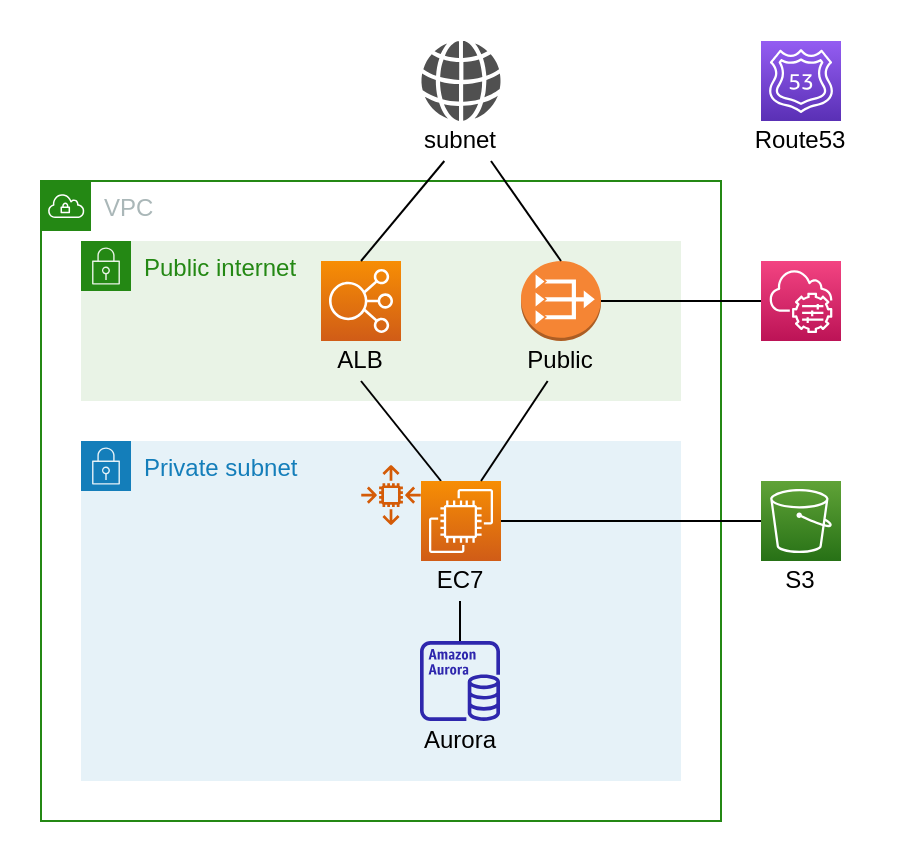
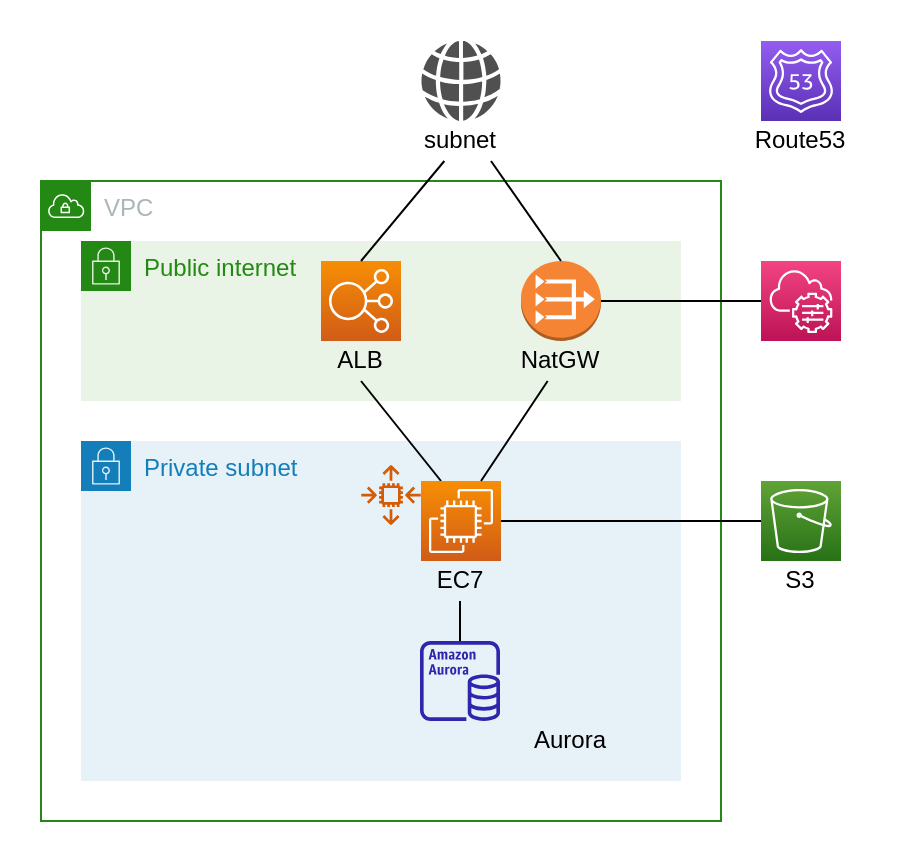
  <mxCell id="0" />
  <mxCell id="1" parent="0" />
  <mxCell id="2" value="Public internet" style="points=[[0,0],[0.25,0],[0.5,0],[0.75,0],[1,0],[1,0.25],[1,0.5],[1,0.75],[1,1],[0.75,1],[0.5,1],[0.25,1],[0,1],[0,0.75],[0,0.5],[0,0.25]];outlineConnect=0;gradientColor=none;html=1;whiteSpace=wrap;fontSize=12;fontStyle=0;container=1;pointerEvents=0;collapsible=0;recursiveResize=0;shape=mxgraph.aws4.group;grIcon=mxgraph.aws4.group_security_group;grStroke=0;strokeColor=#248814;fillColor=#E9F3E6;verticalAlign=top;align=left;spacingLeft=30;fontColor=#248814;dashed=0;" parent="1" vertex="1"><mxGeometry x="40" y="120" width="300" height="80" as="geometry" /></mxCell>
  <mxCell id="3" value="VPC" style="points=[[0,0],[0.25,0],[0.5,0],[0.75,0],[1,0],[1,0.25],[1,0.5],[1,0.75],[1,1],[0.75,1],[0.5,1],[0.25,1],[0,1],[0,0.75],[0,0.5],[0,0.25]];outlineConnect=0;gradientColor=none;html=1;whiteSpace=wrap;fontSize=12;fontStyle=0;shape=mxgraph.aws4.group;grIcon=mxgraph.aws4.group_vpc;strokeColor=#248814;fillColor=none;verticalAlign=top;align=left;spacingLeft=30;fontColor=#AAB7B8;dashed=0;" parent="2" vertex="1"><mxGeometry x="-20" y="-30" width="340" height="320" as="geometry" /></mxCell>
  <mxCell id="4" value="" style="sketch=0;points=[[0,0,0],[0.25,0,0],[0.5,0,0],[0.75,0,0],[1,0,0],[0,1,0],[0.25,1,0],[0.5,1,0],[0.75,1,0],[1,1,0],[0,0.25,0],[0,0.5,0],[0,0.75,0],[1,0.25,0],[1,0.5,0],[1,0.75,0]];outlineConnect=0;fontColor=#232F3E;gradientColor=#F78E04;gradientDirection=north;fillColor=#D05C17;strokeColor=#ffffff;dashed=0;verticalLabelPosition=bottom;verticalAlign=top;align=center;html=1;fontSize=12;fontStyle=0;aspect=fixed;shape=mxgraph.aws4.resourceIcon;resIcon=mxgraph.aws4.elastic_load_balancing;" parent="2" vertex="1"><mxGeometry x="120" y="10" width="40" height="40" as="geometry" /></mxCell>
  <mxCell id="5" value="ALB" style="text;html=1;strokeColor=none;fillColor=none;align=center;verticalAlign=middle;whiteSpace=wrap;rounded=0;" parent="2" vertex="1"><mxGeometry x="120" y="50" width="40" height="20" as="geometry" /></mxCell>
  <mxCell id="6" value="" style="outlineConnect=0;dashed=0;verticalLabelPosition=bottom;verticalAlign=top;align=center;html=1;shape=mxgraph.aws3.vpc_nat_gateway;fillColor=#F58534;gradientColor=none;" parent="2" vertex="1"><mxGeometry x="220" y="10" width="40" height="40" as="geometry" /></mxCell>
- <mxCell id="7" value="Public" style="text;html=1;strokeColor=none;fillColor=none;align=center;verticalAlign=middle;whiteSpace=wrap;rounded=0;" parent="2" vertex="1"><mxGeometry x="210" y="50" width="60" height="20" as="geometry" /></mxCell>
+ <mxCell id="7" value="NatGW" style="text;html=1;strokeColor=none;fillColor=none;align=center;verticalAlign=middle;whiteSpace=wrap;rounded=0;" parent="2" vertex="1"><mxGeometry x="210" y="50" width="60" height="20" as="geometry" /></mxCell>
  <mxCell id="8" value="Private subnet" style="points=[[0,0],[0.25,0],[0.5,0],[0.75,0],[1,0],[1,0.25],[1,0.5],[1,0.75],[1,1],[0.75,1],[0.5,1],[0.25,1],[0,1],[0,0.75],[0,0.5],[0,0.25]];outlineConnect=0;gradientColor=none;html=1;whiteSpace=wrap;fontSize=12;fontStyle=0;shape=mxgraph.aws4.group;grIcon=mxgraph.aws4.group_security_group;grStroke=0;strokeColor=#147EBA;fillColor=#E6F2F8;verticalAlign=top;align=left;spacingLeft=30;fontColor=#147EBA;dashed=0;" parent="1" vertex="1"><mxGeometry x="40" y="220" width="300" height="170" as="geometry" /></mxCell>
  <mxCell id="9" value="" style="sketch=0;pointerEvents=1;shadow=0;dashed=0;html=1;strokeColor=none;fillColor=#505050;labelPosition=center;verticalLabelPosition=bottom;verticalAlign=top;outlineConnect=0;align=center;shape=mxgraph.office.concepts.globe_internet;" parent="1" vertex="1"><mxGeometry x="210" width="40" height="40" as="geometry" y="20" /></mxCell>
  <mxCell id="10" value="" style="endArrow=none;html=1;rounded=0;entryX=0.5;entryY=1;entryDx=0;entryDy=0;exitX=0.25;exitY=0;exitDx=0;exitDy=0;exitPerimeter=0;" parent="1" source="18" target="5" edge="1"><mxGeometry width="50" height="50" relative="1" as="geometry"><mxPoint x="222" y="320" as="sourcePoint" /><mxPoint x="272" y="270" as="targetPoint" /></mxGeometry></mxCell>
  <mxCell id="11" value="" style="endArrow=none;html=1;rounded=0;entryX=0.5;entryY=1;entryDx=0;entryDy=0;" parent="1" source="16" target="19" edge="1"><mxGeometry width="50" height="50" relative="1" as="geometry"><mxPoint x="340" y="340.05" as="sourcePoint" /><mxPoint x="340" y="310" as="targetPoint" /></mxGeometry></mxCell>
  <mxCell id="12" value="" style="endArrow=none;html=1;rounded=0;exitX=0.5;exitY=0;exitDx=0;exitDy=0;exitPerimeter=0;startArrow=none;" parent="1" source="13" target="9" edge="1"><mxGeometry width="50" height="50" relative="1" as="geometry"><mxPoint x="198" y="230" as="sourcePoint" /><mxPoint x="198" y="200" as="targetPoint" /></mxGeometry></mxCell>
  <mxCell id="13" value="subnet" style="text;html=1;strokeColor=none;fillColor=none;align=center;verticalAlign=middle;whiteSpace=wrap;rounded=0;" parent="1" vertex="1"><mxGeometry x="200" y="60" width="60" height="20" as="geometry" /></mxCell>
  <mxCell id="14" value="" style="endArrow=none;html=1;rounded=0;exitX=0.5;exitY=0;exitDx=0;exitDy=0;exitPerimeter=0;" parent="1" source="4" target="13" edge="1"><mxGeometry width="50" height="50" relative="1" as="geometry"><mxPoint x="190" y="130" as="sourcePoint" /><mxPoint x="189.795" y="40" as="targetPoint" /></mxGeometry></mxCell>
  <mxCell id="15" value="" style="sketch=0;points=[[0,0,0],[0.25,0,0],[0.5,0,0],[0.75,0,0],[1,0,0],[0,1,0],[0.25,1,0],[0.5,1,0],[0.75,1,0],[1,1,0],[0,0.25,0],[0,0.5,0],[0,0.75,0],[1,0.25,0],[1,0.5,0],[1,0.75,0]];points=[[0,0,0],[0.25,0,0],[0.5,0,0],[0.75,0,0],[1,0,0],[0,1,0],[0.25,1,0],[0.5,1,0],[0.75,1,0],[1,1,0],[0,0.25,0],[0,0.5,0],[0,0.75,0],[1,0.25,0],[1,0.5,0],[1,0.75,0]];outlineConnect=0;fontColor=#232F3E;gradientColor=#F34482;gradientDirection=north;fillColor=#BC1356;strokeColor=#ffffff;dashed=0;verticalLabelPosition=bottom;verticalAlign=top;align=center;html=1;fontSize=12;fontStyle=0;aspect=fixed;shape=mxgraph.aws4.resourceIcon;resIcon=mxgraph.aws4.systems_manager;" parent="1" vertex="1"><mxGeometry x="380" y="130" width="40" height="40" as="geometry" /></mxCell>
  <mxCell id="16" value="" style="sketch=0;outlineConnect=0;fontColor=#232F3E;gradientColor=none;fillColor=#2E27AD;strokeColor=none;dashed=0;verticalLabelPosition=bottom;verticalAlign=top;align=center;html=1;fontSize=12;fontStyle=0;aspect=fixed;pointerEvents=1;shape=mxgraph.aws4.aurora_instance;" parent="1" vertex="1"><mxGeometry x="209.5" y="320" width="40" height="40" as="geometry" /></mxCell>
  <mxCell id="17" style="edgeStyle=none;rounded=0;orthogonalLoop=1;jettySize=auto;html=1;endArrow=none;endFill=0;" parent="1" source="18" target="23" edge="1"><mxGeometry relative="1" as="geometry" /></mxCell>
  <mxCell id="18" value="" style="sketch=0;points=[[0,0,0],[0.25,0,0],[0.5,0,0],[0.75,0,0],[1,0,0],[0,1,0],[0.25,1,0],[0.5,1,0],[0.75,1,0],[1,1,0],[0,0.25,0],[0,0.5,0],[0,0.75,0],[1,0.25,0],[1,0.5,0],[1,0.75,0]];outlineConnect=0;fontColor=#232F3E;gradientColor=#F78E04;gradientDirection=north;fillColor=#D05C17;strokeColor=#ffffff;dashed=0;verticalLabelPosition=bottom;verticalAlign=top;align=center;html=1;fontSize=12;fontStyle=0;aspect=fixed;shape=mxgraph.aws4.resourceIcon;resIcon=mxgraph.aws4.ec2;" parent="1" vertex="1"><mxGeometry x="210" y="240" width="40" height="40" as="geometry" /></mxCell>
  <mxCell id="19" value="EC7" style="text;html=1;strokeColor=none;fillColor=none;align=center;verticalAlign=middle;whiteSpace=wrap;rounded=0;" parent="1" vertex="1"><mxGeometry x="209.5" y="280" width="40" height="20" as="geometry" /></mxCell>
- <mxCell id="20" value="Aurora" style="text;html=1;strokeColor=none;fillColor=none;align=center;verticalAlign=middle;whiteSpace=wrap;rounded=0;" parent="1" vertex="1"><mxGeometry x="210" y="360" width="40" height="20" as="geometry" /></mxCell>
+ <mxCell id="20" value="Aurora" style="text;html=1;strokeColor=none;fillColor=none;align=center;verticalAlign=middle;whiteSpace=wrap;rounded=0;" parent="1" vertex="1"><mxGeometry x="265" y="360" width="40" height="20" as="geometry" /></mxCell>
  <mxCell id="21" value="" style="endArrow=none;html=1;rounded=0;exitX=0.5;exitY=0;exitDx=0;exitDy=0;exitPerimeter=0;entryX=0.75;entryY=1;entryDx=0;entryDy=0;" parent="1" source="6" target="13" edge="1"><mxGeometry width="50" height="50" relative="1" as="geometry"><mxPoint x="200" y="140" as="sourcePoint" /><mxPoint x="199.792" y="90" as="targetPoint" /></mxGeometry></mxCell>
  <mxCell id="22" style="rounded=0;orthogonalLoop=1;jettySize=auto;html=1;entryX=0;entryY=0.5;entryDx=0;entryDy=0;entryPerimeter=0;endArrow=none;endFill=0;" parent="1" source="6" target="15" edge="1"><mxGeometry relative="1" as="geometry" /></mxCell>
  <mxCell id="23" value="" style="sketch=0;points=[[0,0,0],[0.25,0,0],[0.5,0,0],[0.75,0,0],[1,0,0],[0,1,0],[0.25,1,0],[0.5,1,0],[0.75,1,0],[1,1,0],[0,0.25,0],[0,0.5,0],[0,0.75,0],[1,0.25,0],[1,0.5,0],[1,0.75,0]];outlineConnect=0;fontColor=#232F3E;gradientColor=#60A337;gradientDirection=north;fillColor=#277116;strokeColor=#ffffff;dashed=0;verticalLabelPosition=bottom;verticalAlign=top;align=center;html=1;fontSize=12;fontStyle=0;aspect=fixed;shape=mxgraph.aws4.resourceIcon;resIcon=mxgraph.aws4.s3;" parent="1" vertex="1"><mxGeometry x="380" y="240" width="40" height="40" as="geometry" /></mxCell>
  <mxCell id="24" value="S3" style="text;html=1;strokeColor=none;fillColor=none;align=center;verticalAlign=middle;whiteSpace=wrap;rounded=0;" parent="1" vertex="1"><mxGeometry x="380" y="280" width="40" height="20" as="geometry" /></mxCell>
  <mxCell id="25" style="edgeStyle=none;rounded=0;orthogonalLoop=1;jettySize=auto;html=1;entryX=0.75;entryY=0;entryDx=0;entryDy=0;entryPerimeter=0;endArrow=none;endFill=0;" parent="1" source="7" target="18" edge="1"><mxGeometry relative="1" as="geometry" /></mxCell>
  <mxCell id="26" value="" style="sketch=0;outlineConnect=0;fontColor=#232F3E;gradientColor=none;fillColor=#D45B07;strokeColor=none;dashed=0;verticalLabelPosition=bottom;verticalAlign=top;align=center;html=1;fontSize=12;fontStyle=0;aspect=fixed;pointerEvents=1;shape=mxgraph.aws4.auto_scaling2;" vertex="1" parent="1"><mxGeometry x="180" y="232" width="30" height="30" as="geometry" /></mxCell>
  <mxCell id="27" value="" style="sketch=0;points=[[0,0,0],[0.25,0,0],[0.5,0,0],[0.75,0,0],[1,0,0],[0,1,0],[0.25,1,0],[0.5,1,0],[0.75,1,0],[1,1,0],[0,0.25,0],[0,0.5,0],[0,0.75,0],[1,0.25,0],[1,0.5,0],[1,0.75,0]];outlineConnect=0;fontColor=#232F3E;gradientColor=#945DF2;gradientDirection=north;fillColor=#5A30B5;strokeColor=#ffffff;dashed=0;verticalLabelPosition=bottom;verticalAlign=top;align=center;html=1;fontSize=12;fontStyle=0;aspect=fixed;shape=mxgraph.aws4.resourceIcon;resIcon=mxgraph.aws4.route_53;" vertex="1" parent="1"><mxGeometry x="380" width="40" height="40" as="geometry" y="20" /></mxCell>
  <mxCell id="28" value="Route53" style="text;html=1;strokeColor=none;fillColor=none;align=center;verticalAlign=middle;whiteSpace=wrap;rounded=0;" vertex="1" parent="1"><mxGeometry x="370" y="60" width="60" height="20" as="geometry" /></mxCell>
